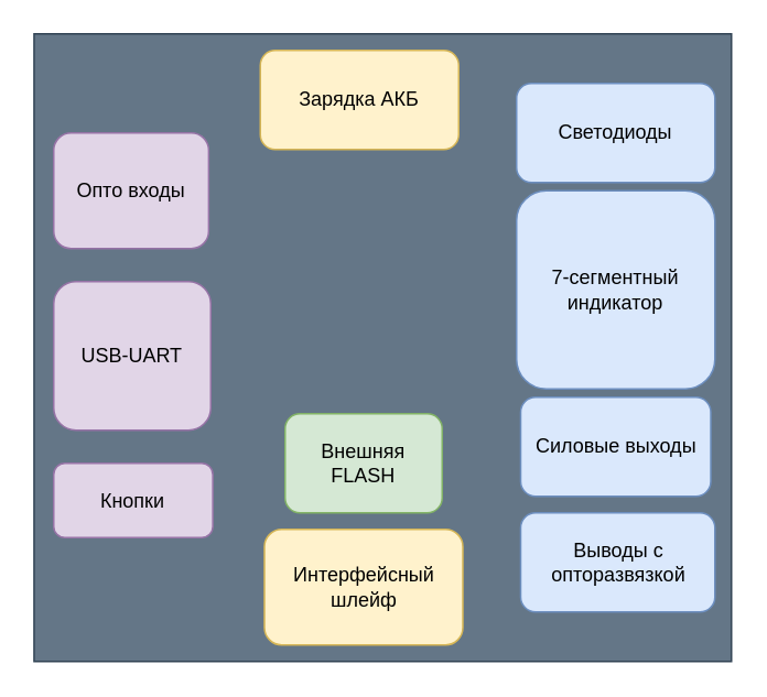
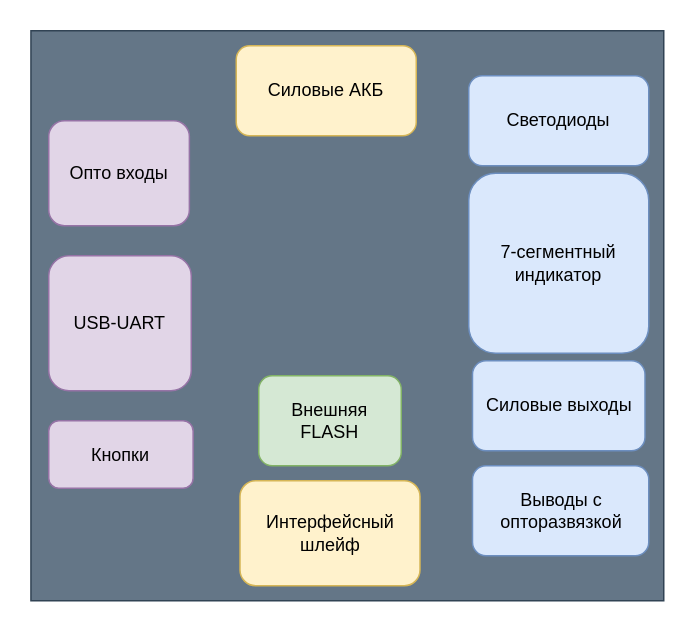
  <mxCell id="0" />
  <mxCell id="1" parent="0" />
  <mxCell id="2" value="" style="rounded=0;whiteSpace=wrap;html=1;fillColor=#647687;fontColor=#ffffff;strokeColor=#314354;" vertex="1" parent="1"><mxGeometry x="20.13" y="20" width="421.87" height="380" as="geometry" /></mxCell>
  <mxCell id="3" value="USB-UART" style="rounded=1;whiteSpace=wrap;html=1;fillColor=#e1d5e7;strokeColor=#9673a6;" parent="1" vertex="1"><mxGeometry x="32" y="170" width="95" height="90" as="geometry" /></mxCell>
- <mxCell id="4" value="Зарядка АКБ" style="rounded=1;whiteSpace=wrap;html=1;fillColor=#fff2cc;strokeColor=#d6b656;" parent="1" vertex="1"><mxGeometry x="157" y="30" width="120" height="60" as="geometry" /></mxCell>
+ <mxCell id="4" value="Силовые АКБ" style="rounded=1;whiteSpace=wrap;html=1;fillColor=#fff2cc;strokeColor=#d6b656;" parent="1" vertex="1"><mxGeometry x="157" y="30" width="120" height="60" as="geometry" /></mxCell>
  <mxCell id="5" value="7-сегментный индикатор" style="rounded=1;whiteSpace=wrap;html=1;fillColor=#dae8fc;strokeColor=#6c8ebf;" parent="1" vertex="1"><mxGeometry x="312" y="115" width="120" height="120" as="geometry" /></mxCell>
  <mxCell id="6" value="Светодиоды" style="rounded=1;whiteSpace=wrap;html=1;fillColor=#dae8fc;strokeColor=#6c8ebf;" parent="1" vertex="1"><mxGeometry x="312" y="50" width="120" height="60" as="geometry" /></mxCell>
  <mxCell id="7" value="Силовые выходы" style="rounded=1;whiteSpace=wrap;html=1;fillColor=#dae8fc;strokeColor=#6c8ebf;" parent="1" vertex="1"><mxGeometry x="314.5" y="240" width="115" height="60" as="geometry" /></mxCell>
  <mxCell id="8" value="Выводы с опторазвязкой" style="rounded=1;whiteSpace=wrap;html=1;fillColor=#dae8fc;strokeColor=#6c8ebf;" parent="1" vertex="1"><mxGeometry x="314.5" y="310" width="117.5" height="60" as="geometry" /></mxCell>
  <mxCell id="9" value="Кнопки" style="rounded=1;whiteSpace=wrap;html=1;fillColor=#e1d5e7;strokeColor=#9673a6;" parent="1" vertex="1"><mxGeometry x="32" y="280" width="96.25" height="45" as="geometry" /></mxCell>
  <mxCell id="10" value="Опто входы" style="rounded=1;whiteSpace=wrap;html=1;fillColor=#e1d5e7;strokeColor=#9673a6;" parent="1" vertex="1"><mxGeometry x="32" y="80" width="93.75" height="70" as="geometry" /></mxCell>
  <mxCell id="11" value="Внешняя &lt;br&gt;FLASH" style="rounded=1;whiteSpace=wrap;html=1;fillColor=#d5e8d4;strokeColor=#82b366;" parent="1" vertex="1"><mxGeometry x="172" y="250" width="95" height="60" as="geometry" /></mxCell>
  <mxCell id="12" value="Интерфейсный шлейф" style="rounded=1;whiteSpace=wrap;html=1;fillColor=#fff2cc;strokeColor=#d6b656;" parent="1" vertex="1"><mxGeometry x="159.5" y="320" width="120" height="70" as="geometry" /></mxCell>
